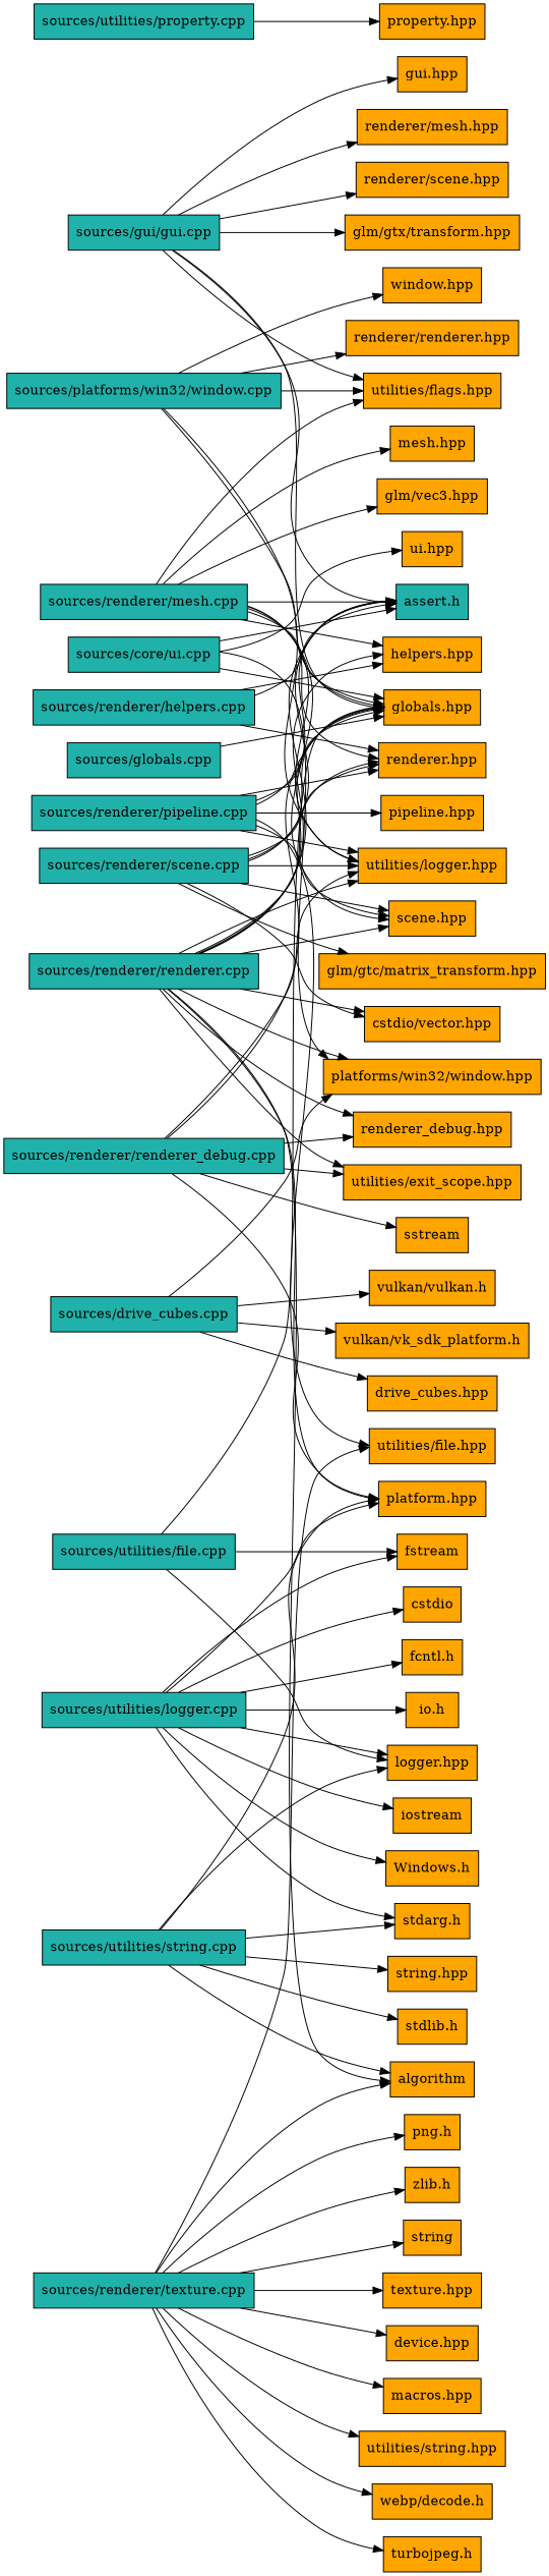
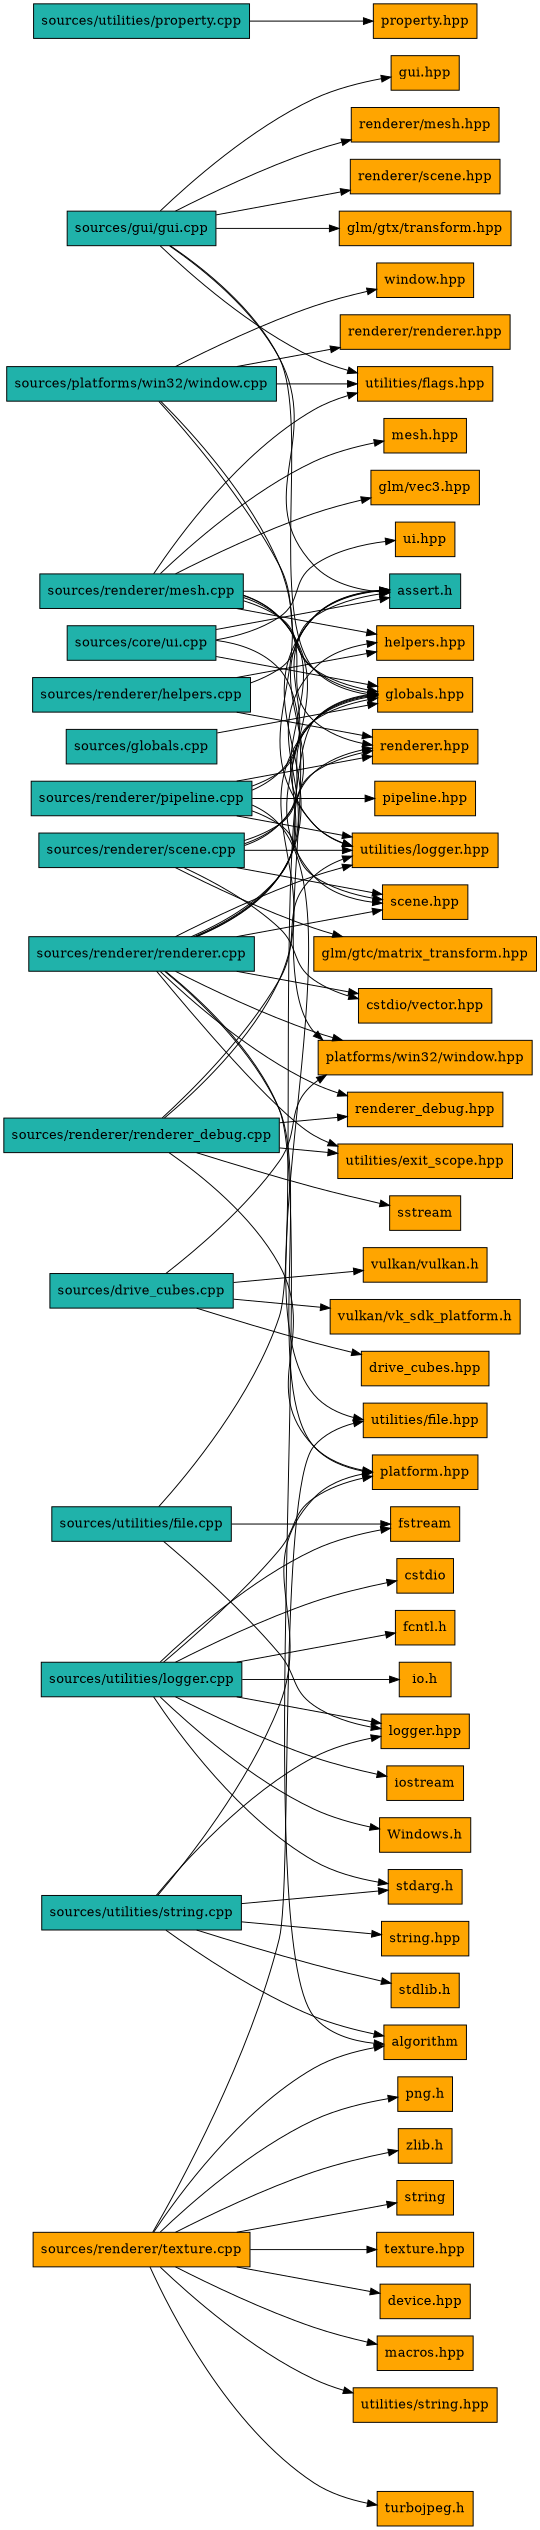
  digraph {
    rankdir=LR
    node [fillcolor=orange shape=box style=filled]
    n1 [fillcolor=lightseagreen label="sources/core/ui.cpp"]
    n2 [label="ui.hpp"]
    n3 [label="globals.hpp"]
    n4 [label="platforms/win32/window.hpp"]
    n5 [fillcolor=lightseagreen label="assert.h"]
    n6 [fillcolor=lightseagreen label="sources/drive_cubes.cpp"]
    n7 [label="drive_cubes.hpp"]
    n8 [label="vulkan/vulkan.h"]
    n9 [label="vulkan/vk_sdk_platform.h"]
    n10 [fillcolor=lightseagreen label="sources/globals.cpp"]
    n11 [fillcolor=lightseagreen label="sources/gui/gui.cpp"]
    n12 [label="gui.hpp"]
    n13 [label="renderer/mesh.hpp"]
    n14 [label="renderer/scene.hpp"]
    n15 [label="utilities/flags.hpp"]
    n16 [label="glm/gtx/transform.hpp"]
    n17 [fillcolor=lightseagreen label="sources/platforms/win32/window.cpp"]
    n18 [label="window.hpp"]
    n19 [label="utilities/logger.hpp"]
    n20 [label="renderer/renderer.hpp"]
    n21 [fillcolor=lightseagreen label="sources/renderer/helpers.cpp"]
    n22 [label="helpers.hpp"]
    n23 [label="renderer.hpp"]
    n24 [fillcolor=lightseagreen label="sources/renderer/mesh.cpp"]
    n25 [label="mesh.hpp"]
    n26 [label="scene.hpp"]
    n27 [label="glm/vec3.hpp"]
    n28 [fillcolor=lightseagreen label="sources/renderer/pipeline.cpp"]
    n29 [label="pipeline.hpp"]
    n30 [label="utilities/file.hpp"]
    n31 [fillcolor=lightseagreen label="sources/renderer/renderer.cpp"]
    n32 [label="renderer_debug.hpp"]
    n33 [label="utilities/exit_scope.hpp"]
    n34 [label="cstdio/vector.hpp"]
    n35 [label="platform.hpp"]
    n36 [label=algorithm]
    n37 [fillcolor=lightseagreen label="sources/renderer/renderer_debug.cpp"]
    n38 [label=sstream]
    n39 [fillcolor=lightseagreen label="sources/renderer/scene.cpp"]
    n40 [label="glm/gtc/matrix_transform.hpp"]
-   n41 [fillcolor=lightseagreen label="sources/renderer/texture.cpp"]
+   n41 [label="sources/renderer/texture.cpp"]
    n42 [label="texture.hpp"]
    n43 [label="device.hpp"]
    n44 [label="macros.hpp"]
    n45 [label="utilities/string.hpp"]
-   n46 [label="webp/decode.h"]
    n47 [label="turbojpeg.h"]
    n48 [label="png.h"]
    n49 [label="zlib.h"]
    n50 [label=string]
    n51 [fillcolor=lightseagreen label="sources/utilities/file.cpp"]
    n52 [label="logger.hpp"]
    n53 [label=fstream]
    n54 [fillcolor=lightseagreen label="sources/utilities/logger.cpp"]
    n55 [label=cstdio]
    n56 [label="stdarg.h"]
    n57 [label="Windows.h"]
    n58 [label="fcntl.h"]
    n59 [label="io.h"]
    n60 [label=iostream]
    n61 [fillcolor=lightseagreen label="sources/utilities/property.cpp"]
    n62 [label="property.hpp"]
    n63 [fillcolor=lightseagreen label="sources/utilities/string.cpp"]
    n64 [label="string.hpp"]
    n65 [label="stdlib.h"]
    n1 -> n2
    n1 -> n3
    n1 -> n4
    n1 -> n5
    n6 -> n4
    n6 -> n7
    n6 -> n8
    n6 -> n9
    n10 -> n3
    n11 -> n3
    n11 -> n5
    n11 -> n12
    n11 -> n13
    n11 -> n14
    n11 -> n15
    n11 -> n16
    n17 -> n3
    n17 -> n15
    n17 -> n18
    n17 -> n19
    n17 -> n20
    n21 -> n5
    n21 -> n22
    n21 -> n23
    n24 -> n3
    n24 -> n5
    n24 -> n15
    n24 -> n19
    n24 -> n22
    n24 -> n23
    n24 -> n25
    n24 -> n26
    n24 -> n27
    n28 -> n3
    n28 -> n5
    n28 -> n19
    n28 -> n23
    n28 -> n26
    n28 -> n29
    n28 -> n30
    n31 -> n3
    n31 -> n4
    n31 -> n5
    n31 -> n19
    n31 -> n22
    n31 -> n23
    n31 -> n26
    n31 -> n32
    n31 -> n33
    n31 -> n34
    n31 -> n35
    n31 -> n36
    n37 -> n3
    n37 -> n19
    n37 -> n32
    n37 -> n33
    n37 -> n35
    n37 -> n38
    n39 -> n3
    n39 -> n5
    n39 -> n19
    n39 -> n23
    n39 -> n26
    n39 -> n34
    n39 -> n40
    n41 -> n30
    n41 -> n36
    n41 -> n42
    n41 -> n43
    n41 -> n44
    n41 -> n45
-   n41 -> n46
    n41 -> n47
    n41 -> n48
    n41 -> n49
    n41 -> n50
    n51 -> n3
    n51 -> n52
    n51 -> n53
    n54 -> n35
    n54 -> n52
    n54 -> n53
    n54 -> n55
    n54 -> n56
    n54 -> n57
    n54 -> n58
    n54 -> n59
    n54 -> n60
    n61 -> n62
    n63 -> n35
    n63 -> n36
    n63 -> n52
    n63 -> n56
    n63 -> n64
    n63 -> n65
  }
